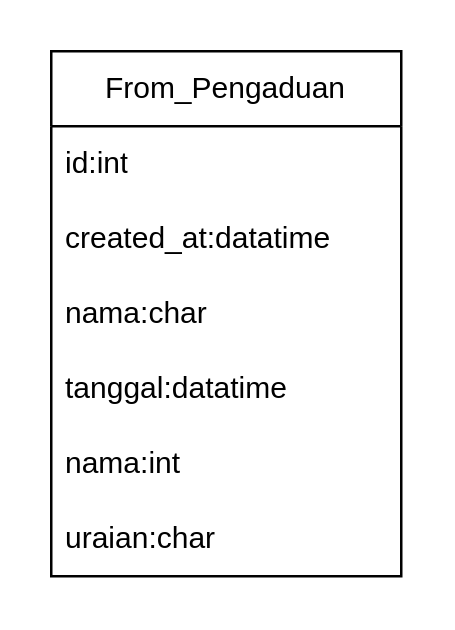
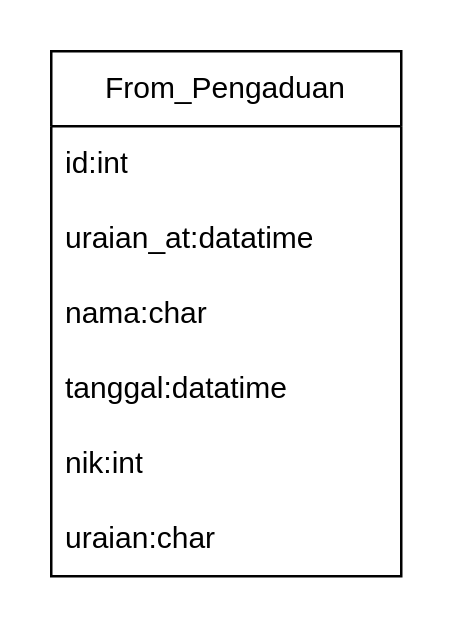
  <mxCell id="0" />
  <mxCell id="1" parent="0" />
  <mxCell id="2" value="From_Pengaduan" style="swimlane;fontStyle=0;childLayout=stackLayout;horizontal=1;startSize=30;horizontalStack=0;resizeParent=1;resizeParentMax=0;resizeLast=0;collapsible=1;marginBottom=0;whiteSpace=wrap;html=1;" vertex="1" parent="1"><mxGeometry x="20" y="20" width="140" height="210" as="geometry" /></mxCell>
  <mxCell id="3" value="id:int" style="text;strokeColor=none;fillColor=none;align=left;verticalAlign=middle;spacingLeft=4;spacingRight=4;overflow=hidden;points=[[0,0.5],[1,0.5]];portConstraint=eastwest;rotatable=0;whiteSpace=wrap;html=1;" vertex="1" parent="2"><mxGeometry y="30" width="140" height="30" as="geometry" /></mxCell>
- <mxCell id="4" value="created_at:datatime" style="text;strokeColor=none;fillColor=none;align=left;verticalAlign=middle;spacingLeft=4;spacingRight=4;overflow=hidden;points=[[0,0.5],[1,0.5]];portConstraint=eastwest;rotatable=0;whiteSpace=wrap;html=1;" vertex="1" parent="2"><mxGeometry y="60" width="140" height="30" as="geometry" /></mxCell>
+ <mxCell id="4" value="uraian_at:datatime" style="text;strokeColor=none;fillColor=none;align=left;verticalAlign=middle;spacingLeft=4;spacingRight=4;overflow=hidden;points=[[0,0.5],[1,0.5]];portConstraint=eastwest;rotatable=0;whiteSpace=wrap;html=1;" vertex="1" parent="2"><mxGeometry y="60" width="140" height="30" as="geometry" /></mxCell>
  <mxCell id="5" value="nama:char" style="text;strokeColor=none;fillColor=none;align=left;verticalAlign=middle;spacingLeft=4;spacingRight=4;overflow=hidden;points=[[0,0.5],[1,0.5]];portConstraint=eastwest;rotatable=0;whiteSpace=wrap;html=1;" vertex="1" parent="2"><mxGeometry y="90" width="140" height="30" as="geometry" /></mxCell>
  <mxCell id="6" value="tanggal:datatime" style="text;strokeColor=none;fillColor=none;align=left;verticalAlign=middle;spacingLeft=4;spacingRight=4;overflow=hidden;points=[[0,0.5],[1,0.5]];portConstraint=eastwest;rotatable=0;whiteSpace=wrap;html=1;" vertex="1" parent="2"><mxGeometry y="120" width="140" height="30" as="geometry" /></mxCell>
- <mxCell id="7" value="nama:int" style="text;strokeColor=none;fillColor=none;align=left;verticalAlign=middle;spacingLeft=4;spacingRight=4;overflow=hidden;points=[[0,0.5],[1,0.5]];portConstraint=eastwest;rotatable=0;whiteSpace=wrap;html=1;" vertex="1" parent="2"><mxGeometry y="150" width="140" height="30" as="geometry" /></mxCell>
+ <mxCell id="7" value="nik:int" style="text;strokeColor=none;fillColor=none;align=left;verticalAlign=middle;spacingLeft=4;spacingRight=4;overflow=hidden;points=[[0,0.5],[1,0.5]];portConstraint=eastwest;rotatable=0;whiteSpace=wrap;html=1;" vertex="1" parent="2"><mxGeometry y="150" width="140" height="30" as="geometry" /></mxCell>
  <mxCell id="8" value="uraian:char" style="text;strokeColor=none;fillColor=none;align=left;verticalAlign=middle;spacingLeft=4;spacingRight=4;overflow=hidden;points=[[0,0.5],[1,0.5]];portConstraint=eastwest;rotatable=0;whiteSpace=wrap;html=1;" vertex="1" parent="2"><mxGeometry y="180" width="140" height="30" as="geometry" /></mxCell>
